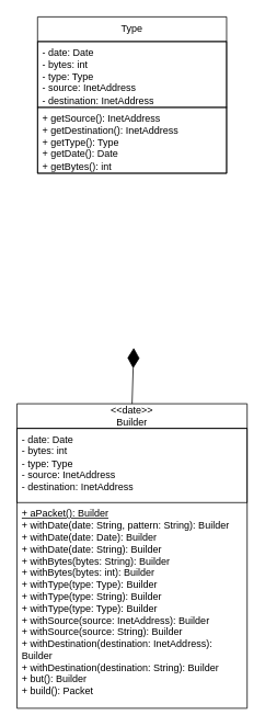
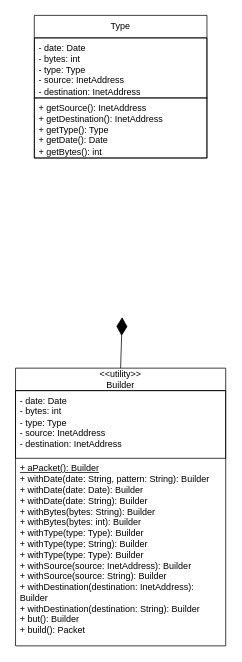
  <mxCell id="0" />
  <mxCell id="1" parent="0" />
  <mxCell id="2" value="Type" style="swimlane;fontStyle=0;childLayout=stackLayout;horizontal=1;startSize=30;horizontalStack=0;resizeParent=1;resizeParentMax=0;resizeLast=0;collapsible=1;marginBottom=0;whiteSpace=wrap;html=1;" vertex="1" parent="1"><mxGeometry x="45" y="20" width="230" height="190" as="geometry"><mxRectangle x="370" y="310" width="60" height="30" as="alternateBounds" /></mxGeometry></mxCell>
  <mxCell id="3" value="- date: Date&lt;div&gt;- bytes: int&lt;br&gt;- type: Type&lt;/div&gt;&lt;div&gt;- source: InetAddress&lt;br&gt;- destination: InetAddress&lt;/div&gt;" style="text;strokeColor=default;fillColor=none;align=left;verticalAlign=top;spacingLeft=4;spacingRight=4;overflow=hidden;points=[[0,0.5],[1,0.5]];portConstraint=eastwest;rotatable=0;whiteSpace=wrap;html=1;" vertex="1" parent="2"><mxGeometry y="30" width="230" height="80" as="geometry" /></mxCell>
  <mxCell id="4" value="+ getSource(): InetAddress&lt;br&gt;+ getDestination(): InetAddress&lt;div&gt;+ getType(): Type&lt;/div&gt;&lt;div&gt;&lt;/div&gt;+ getDate(): Date&lt;div&gt;+ getBytes(): int&lt;/div&gt;" style="text;strokeColor=default;fillColor=none;align=left;verticalAlign=top;spacingLeft=4;spacingRight=4;overflow=hidden;points=[[0,0.5],[1,0.5]];portConstraint=eastwest;rotatable=0;whiteSpace=wrap;html=1;" vertex="1" parent="2"><mxGeometry y="110" width="230" height="80" as="geometry" /></mxCell>
- <mxCell id="5" value="&amp;lt;&amp;lt;date&amp;gt;&amp;gt;&lt;br&gt;Builder" style="swimlane;fontStyle=0;childLayout=stackLayout;horizontal=1;startSize=30;horizontalStack=0;resizeParent=1;resizeParentMax=0;resizeLast=0;collapsible=1;marginBottom=0;whiteSpace=wrap;html=1;" vertex="1" parent="1"><mxGeometry x="20" y="490" width="280" height="370" as="geometry"><mxRectangle x="370" y="310" width="60" height="30" as="alternateBounds" /></mxGeometry></mxCell>
+ <mxCell id="5" value="&amp;lt;&amp;lt;utility&amp;gt;&amp;gt;&lt;br&gt;Builder" style="swimlane;fontStyle=0;childLayout=stackLayout;horizontal=1;startSize=30;horizontalStack=0;resizeParent=1;resizeParentMax=0;resizeLast=0;collapsible=1;marginBottom=0;whiteSpace=wrap;html=1;" vertex="1" parent="1"><mxGeometry x="20" y="490" width="280" height="370" as="geometry"><mxRectangle x="370" y="310" width="60" height="30" as="alternateBounds" /></mxGeometry></mxCell>
  <mxCell id="6" value="- date: Date&lt;div&gt;- bytes: int&lt;br&gt;- type: Type&lt;/div&gt;&lt;div&gt;- source: InetAddress&lt;br&gt;- destination: InetAddress&lt;/div&gt;" style="text;strokeColor=default;fillColor=none;align=left;verticalAlign=top;spacingLeft=4;spacingRight=4;overflow=hidden;points=[[0,0.5],[1,0.5]];portConstraint=eastwest;rotatable=0;whiteSpace=wrap;html=1;" vertex="1" parent="5"><mxGeometry y="30" width="280" height="90" as="geometry" /></mxCell>
  <mxCell id="7" value="&lt;u&gt;+ aPacket(): Builder&lt;/u&gt;&lt;div&gt;+ withDate(date: String, pattern: String): Builder&lt;/div&gt;&lt;div&gt;+ withDate(date: Date): Builder&lt;br&gt;+ withDate(date: String): Builder&amp;nbsp;&lt;/div&gt;&lt;div&gt;+ withBytes(bytes: String): Builder&lt;br&gt;+ withBytes(bytes: int): Builder&lt;/div&gt;&lt;div&gt;+ withType(type: Type): Builder&lt;/div&gt;&lt;div&gt;&lt;/div&gt;+ withType(type: String): Builder&lt;br&gt;+ withType(type: Type): Builder&lt;br&gt;+ withSource(source: InetAddress): Builder&lt;br&gt;+ withSource(source: String): Builder&lt;div&gt;+ withDestination(destination: InetAddress): Builder&lt;/div&gt;&lt;div&gt;&lt;/div&gt;+ withDestination(destination: String): Builder&lt;div&gt;+ but(): Builder&lt;br&gt;+ build(): Packet&lt;/div&gt;" style="text;strokeColor=none;fillColor=none;align=left;verticalAlign=top;spacingLeft=4;spacingRight=4;overflow=hidden;points=[[0,0.5],[1,0.5]];portConstraint=eastwest;rotatable=0;whiteSpace=wrap;html=1;" vertex="1" parent="5"><mxGeometry y="120" width="280" height="250" as="geometry" /></mxCell>
  <mxCell id="8" value="" style="endArrow=diamondThin;html=1;rounded=0;exitX=0.5;exitY=0;exitDx=0;exitDy=0;entryX=0.509;entryY=1.007;entryDx=0;entryDy=0;entryPerimeter=0;endFill=1;strokeWidth=1;endSize=22;" edge="1" parent="1" source="5"><mxGeometry width="50" height="50" relative="1" as="geometry"><mxPoint x="204" y="280" as="sourcePoint" /><mxPoint x="162.07" y="422.03" as="targetPoint" /></mxGeometry></mxCell>
